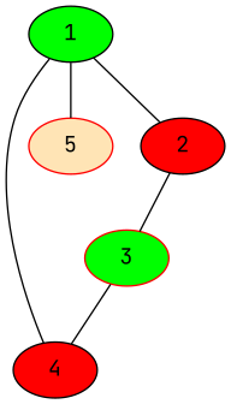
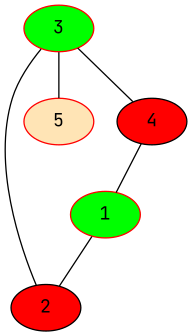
  graph {
    fontname="JetBrains Mono"
    node [color=red fillcolor=green fontname="JetBrains Mono" style=filled]
    edge [fontname="JetBrains Mono"]
    5 [fillcolor=moccasin]
    4 [color=black fillcolor="#FF0000"]
-   1 [color=black]
+   1
    2 [color=black fillcolor=red]
    3
    4 -- 1
-   1 -- 5
+   3 -- 5
    1 -- 2
    2 -- 3
    3 -- 4
  }
